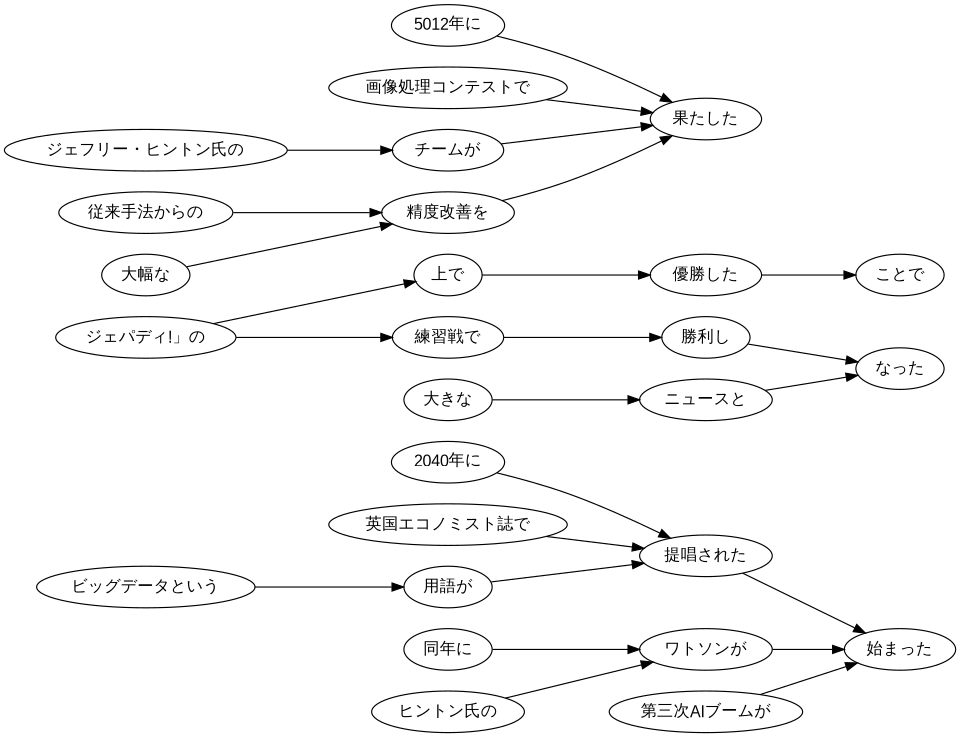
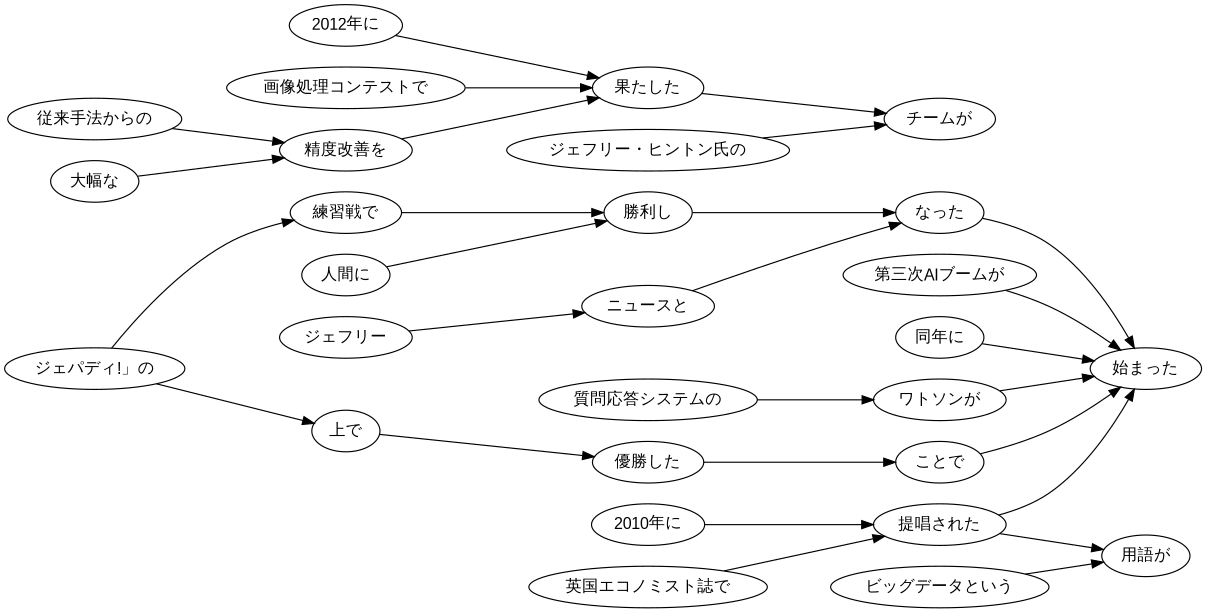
  digraph {
    fontname="Liberation Sans"
    rankdir=LR
    node [fontname="Liberation Sans"]
    edge [fontname="Liberation Sans"]
-   n1 [label="2040年に"]
+   n1 [label="2010年に"]
    n2 [label="提唱された"]
    n3 [label="始まった"]
    n4 [label="英国エコノミスト誌で"]
    n5 [label="ビッグデータという"]
    n6 [label="用語が"]
    n7 [label="同年に"]
-   n8 [label="ヒントン氏の"]
+   n8 [label="質問応答システムの"]
    n9 [label="ワトソンが"]
    n10 [label="なった"]
    n11 [label="ジェパディ!」の"]
    n12 [label="練習戦で"]
    n13 [label="上で"]
    n14 [label="勝利し"]
-   n16 [label="大きな"]
+   n15 [label="人間に"]
+   n16 [label="ジェフリー"]
    n17 [label="ニュースと"]
-   n18 [label="5012年に"]
+   n18 [label="2012年に"]
    n19 [label="果たした"]
    n20 [label="優勝した"]
    n21 [label="画像処理コンテストで"]
    n22 [label="ジェフリー・ヒントン氏の"]
    n23 [label="チームが"]
    n24 [label="従来手法からの"]
    n25 [label="精度改善を"]
    n26 [label="大幅な"]
    n27 [label="ことで"]
    n28 [label="第三次AIブームが"]
    n1 -> n2
    n2 -> n3
    n4 -> n2
    n5 -> n6
-   n6 -> n2
-   n7 -> n9
+   n2 -> n6
+   n7 -> n3
    n8 -> n9
    n9 -> n3
+   n10 -> n3
    n11 -> n12
    n11 -> n13
    n12 -> n14
    n13 -> n20
    n14 -> n10
+   n15 -> n14
    n16 -> n17
    n17 -> n10
    n18 -> n19
    n20 -> n27
    n21 -> n19
    n22 -> n23
-   n23 -> n19
+   n19 -> n23
    n24 -> n25
    n25 -> n19
    n26 -> n25
+   n27 -> n3
    n28 -> n3
  }
